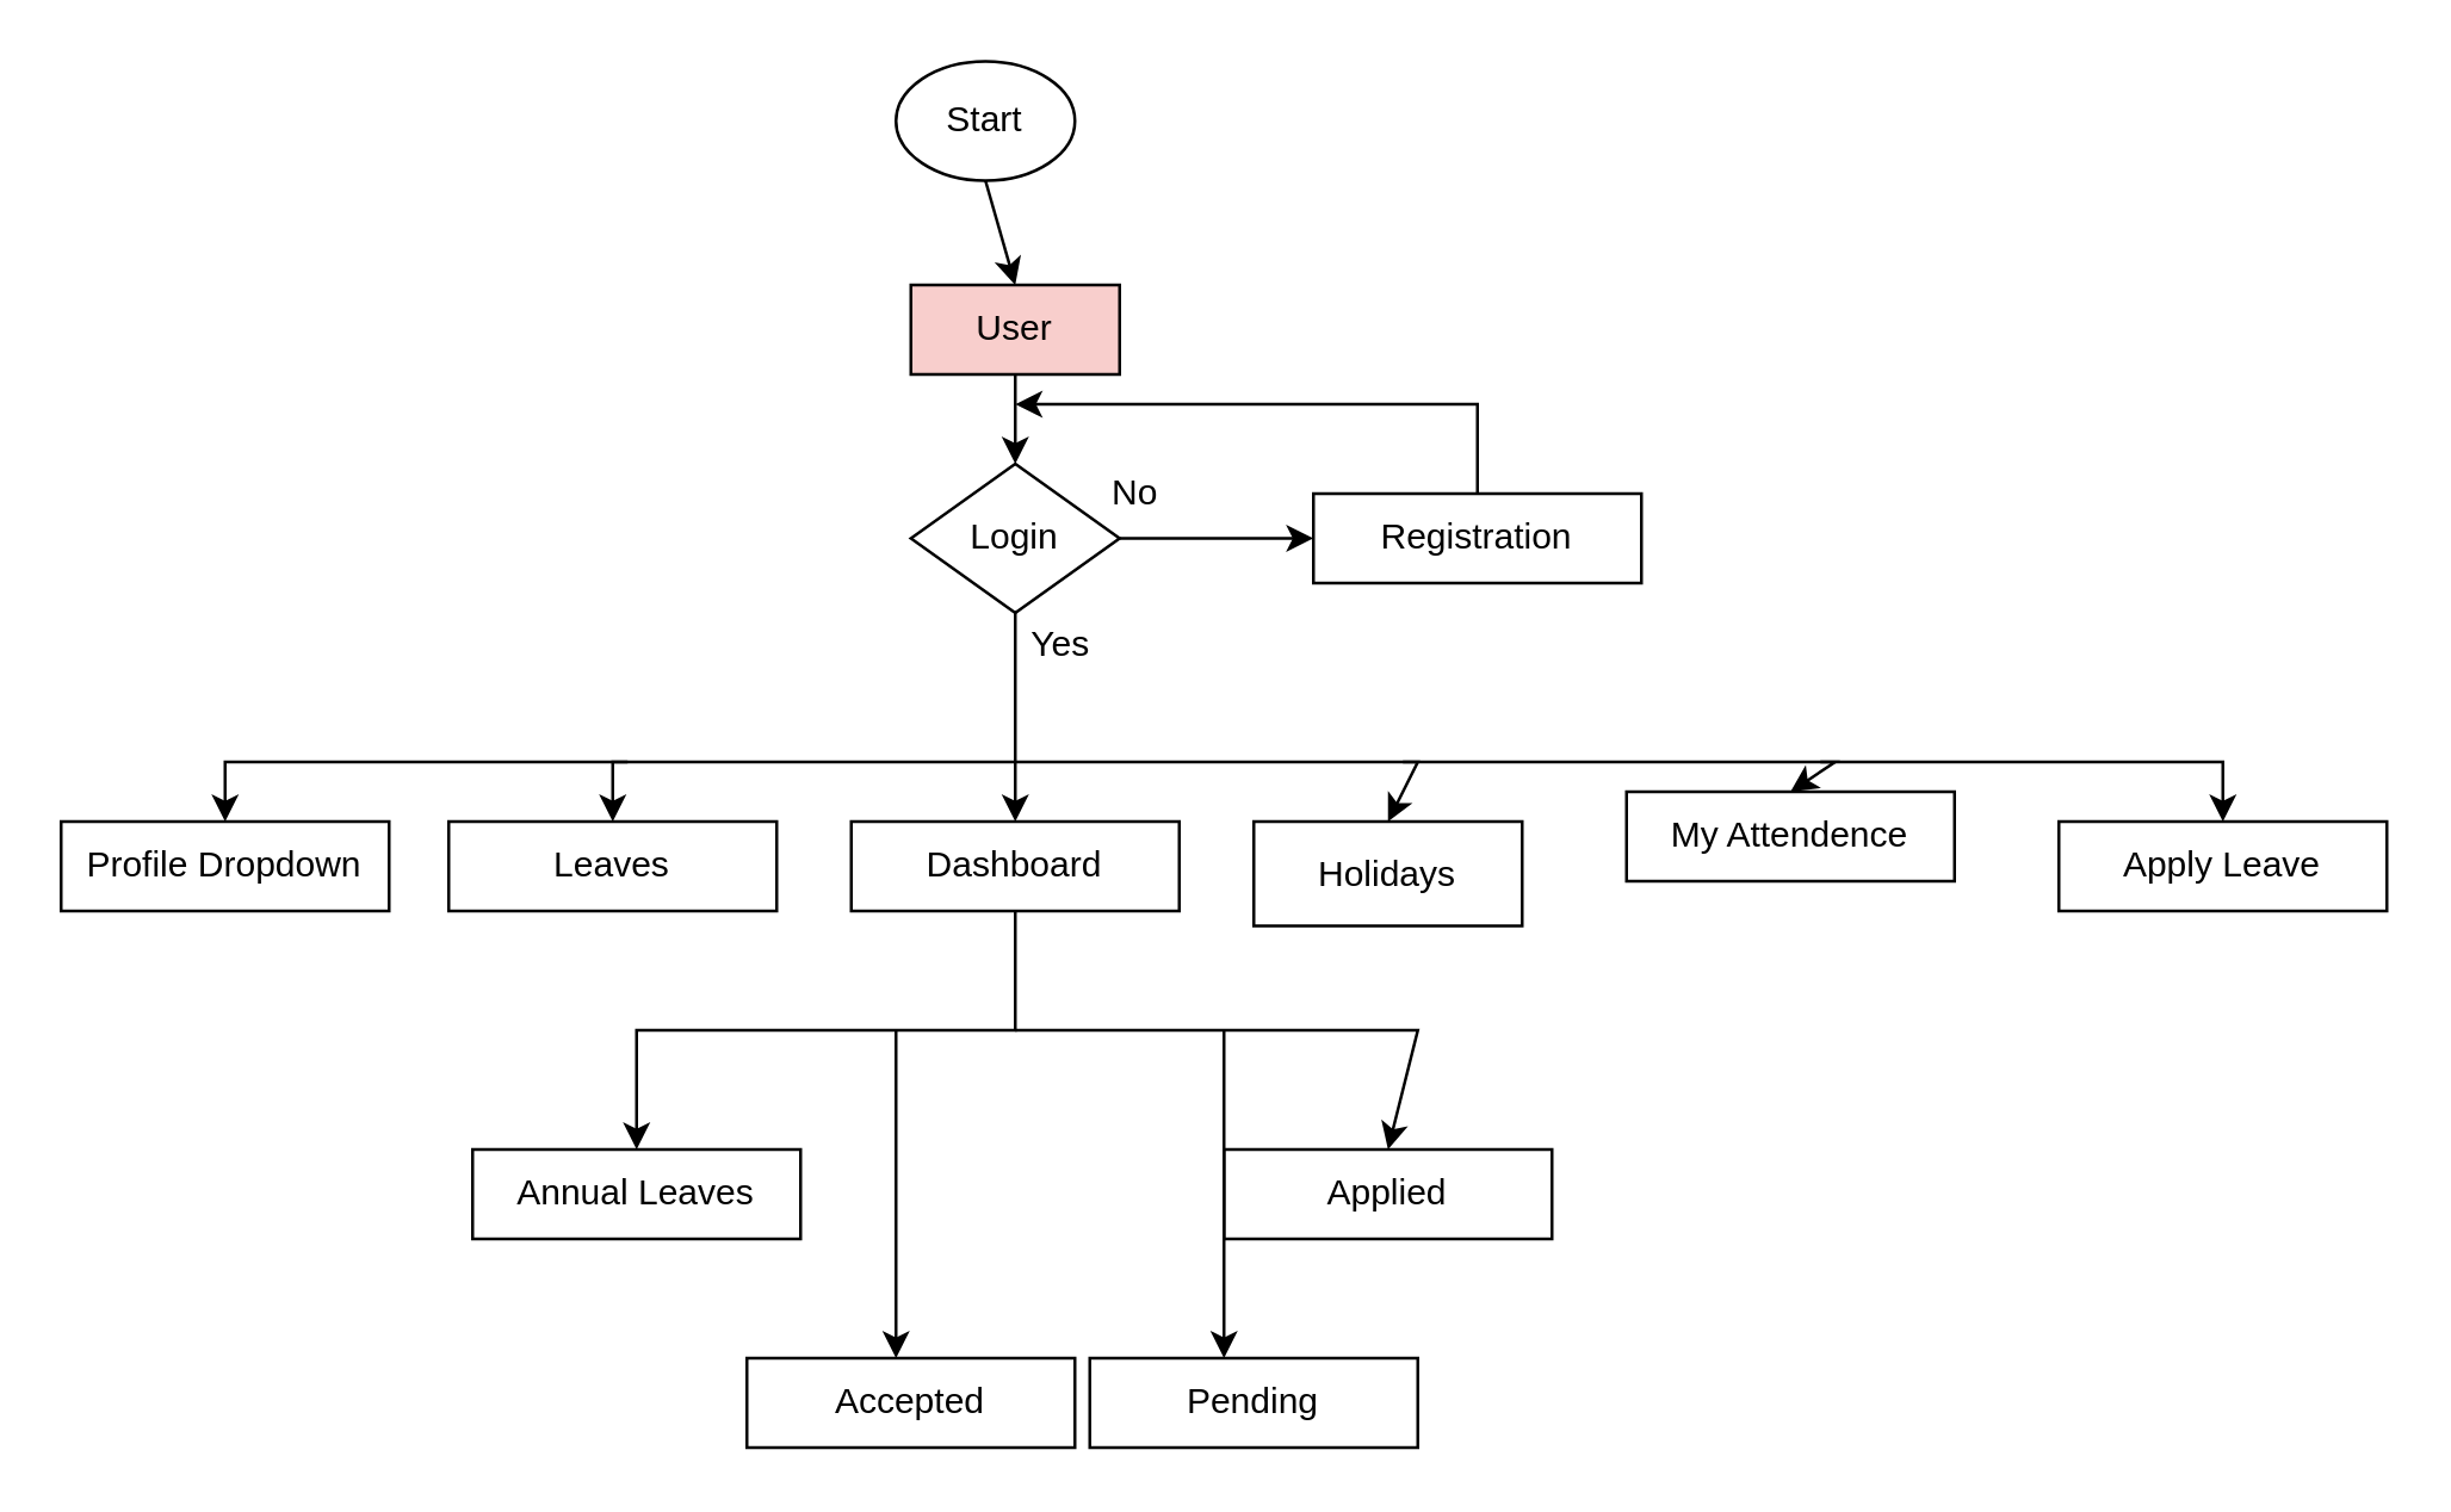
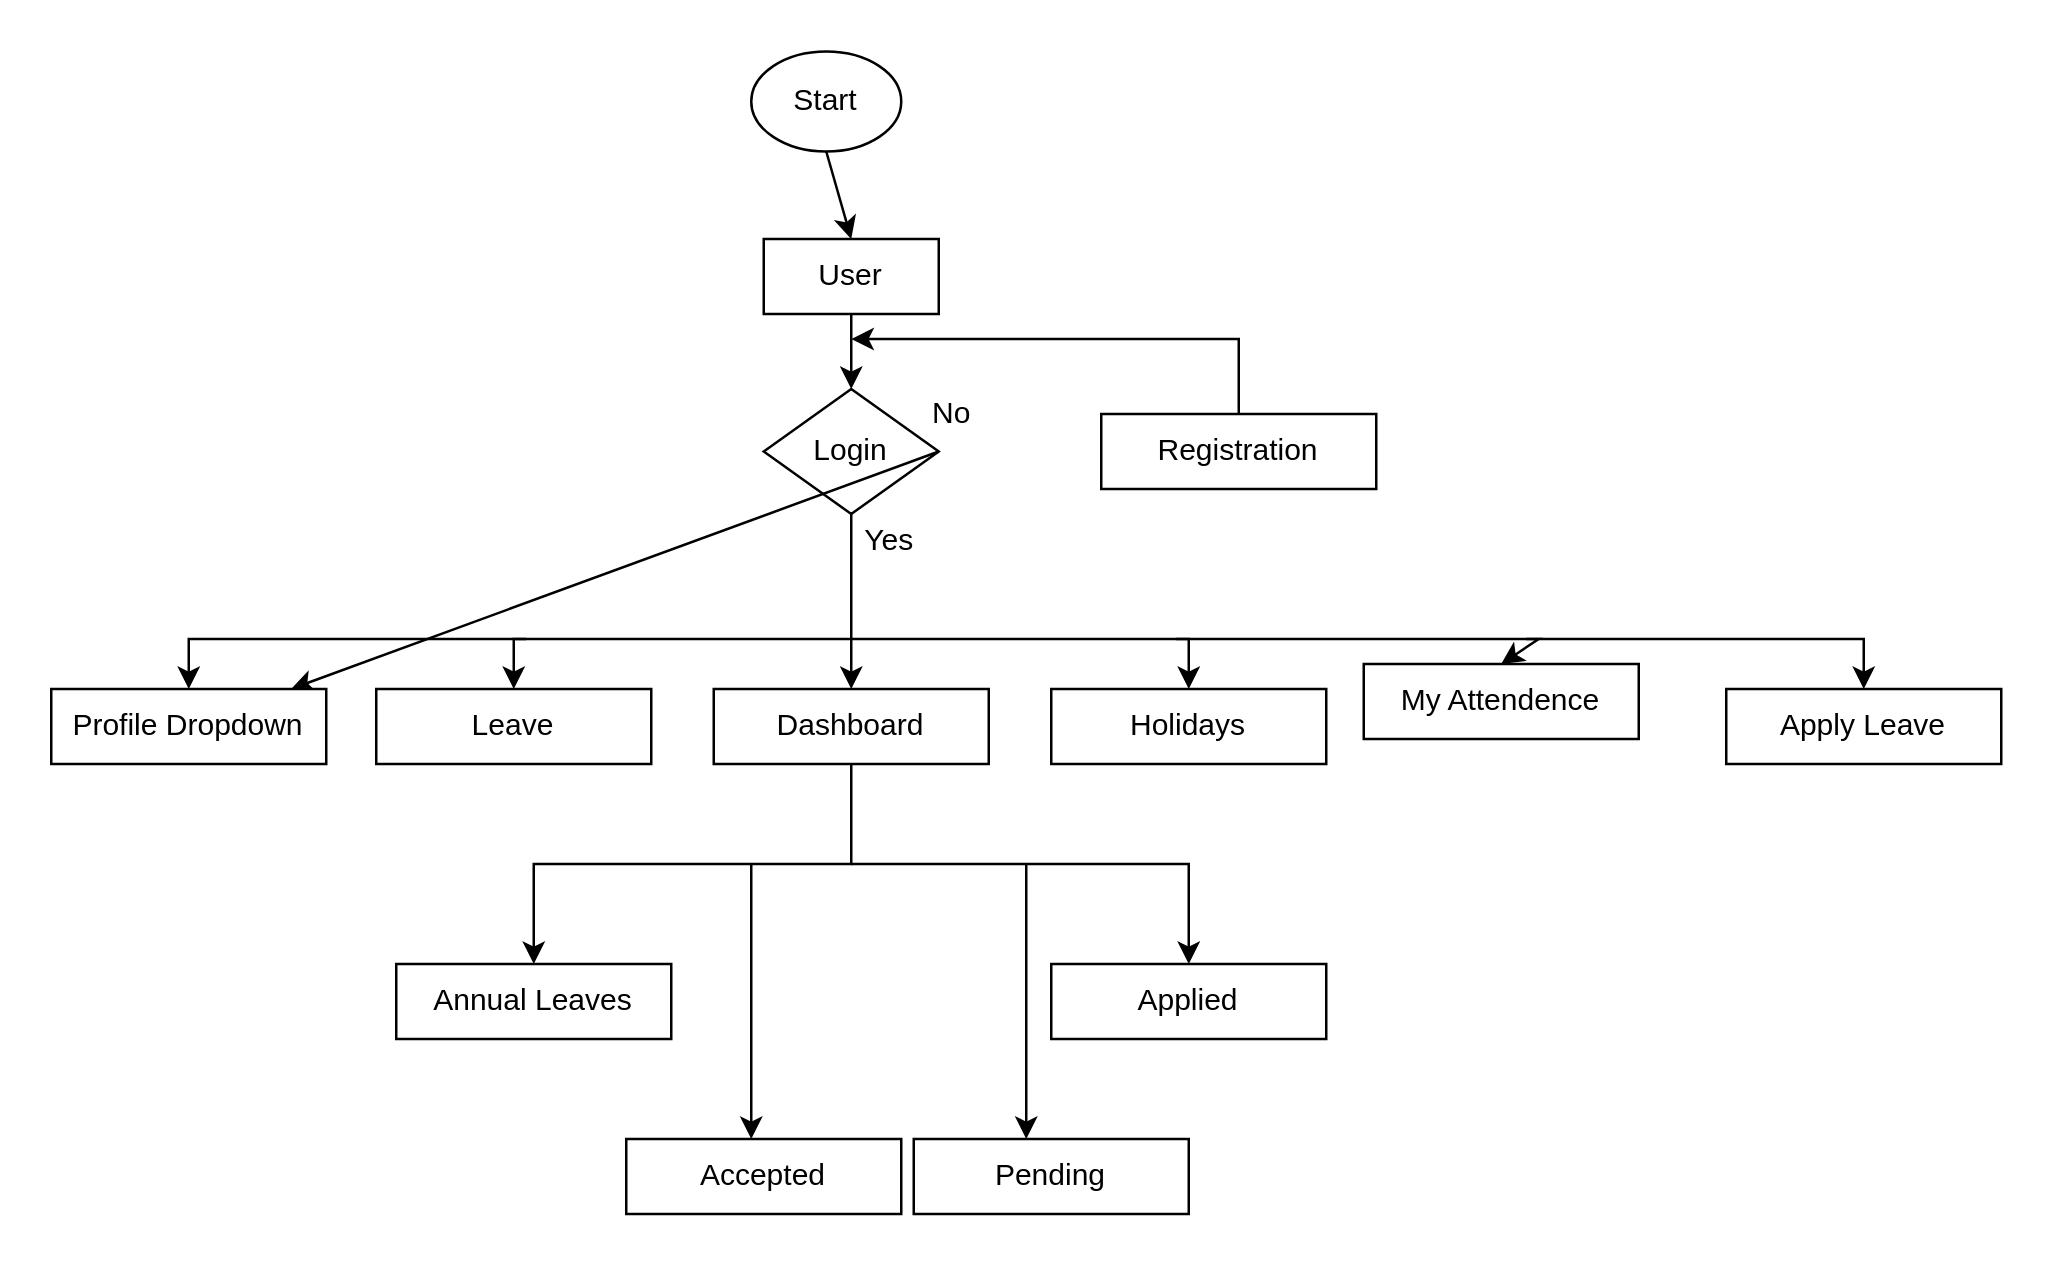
  <mxCell id="0" />
  <mxCell id="1" parent="0" />
  <mxCell id="2" value="Start" style="ellipse;whiteSpace=wrap;html=1;" vertex="1" parent="1"><mxGeometry x="300" y="20" width="60" height="40" as="geometry" /></mxCell>
- <mxCell id="3" value="User" style="rounded=0;whiteSpace=wrap;html=1;fillColor=#f8cecc;" vertex="1" parent="1"><mxGeometry x="305" y="95" width="70" height="30" as="geometry" /></mxCell>
+ <mxCell id="3" value="User" style="rounded=0;whiteSpace=wrap;html=1;" vertex="1" parent="1"><mxGeometry x="305" y="95" width="70" height="30" as="geometry" /></mxCell>
  <mxCell id="4" value="Login" style="rhombus;whiteSpace=wrap;html=1;" vertex="1" parent="1"><mxGeometry x="305" y="155" width="70" height="50" as="geometry" /></mxCell>
  <mxCell id="5" value="" style="endArrow=classic;html=1;rounded=0;exitX=0.5;exitY=1;exitDx=0;exitDy=0;entryX=0.5;entryY=0;entryDx=0;entryDy=0;" edge="1" parent="1" source="2" target="3"><mxGeometry width="50" height="50" relative="1" as="geometry"><mxPoint x="380" y="315" as="sourcePoint" /><mxPoint x="430" y="265" as="targetPoint" /></mxGeometry></mxCell>
  <mxCell id="6" value="" style="endArrow=classic;html=1;rounded=0;exitX=0.5;exitY=1;exitDx=0;exitDy=0;" edge="1" parent="1" source="3"><mxGeometry width="50" height="50" relative="1" as="geometry"><mxPoint x="340" y="135" as="sourcePoint" /><mxPoint x="340" y="155" as="targetPoint" /></mxGeometry></mxCell>
  <mxCell id="7" value="Dashboard" style="rounded=0;whiteSpace=wrap;html=1;" vertex="1" parent="1"><mxGeometry x="285" y="275" width="110" height="30" as="geometry" /></mxCell>
  <mxCell id="8" value="" style="endArrow=classic;html=1;rounded=0;exitX=0.5;exitY=1;exitDx=0;exitDy=0;entryX=0.5;entryY=0;entryDx=0;entryDy=0;" edge="1" parent="1" source="4" target="7"><mxGeometry width="50" height="50" relative="1" as="geometry"><mxPoint x="380" y="315" as="sourcePoint" /><mxPoint x="430" y="265" as="targetPoint" /></mxGeometry></mxCell>
  <mxCell id="9" value="Yes" style="text;html=1;align=center;verticalAlign=middle;resizable=0;points=[];autosize=1;strokeColor=none;fillColor=none;" vertex="1" parent="1"><mxGeometry x="335" y="201" width="40" height="30" as="geometry" /></mxCell>
  <mxCell id="10" value="Registration" style="rounded=0;whiteSpace=wrap;html=1;" vertex="1" parent="1"><mxGeometry x="440" y="165" width="110" height="30" as="geometry" /></mxCell>
- <mxCell id="11" value="" style="endArrow=classic;html=1;rounded=0;exitX=1;exitY=0.5;exitDx=0;exitDy=0;entryX=0;entryY=0.5;entryDx=0;entryDy=0;" edge="1" parent="1" source="4" target="10"><mxGeometry width="50" height="50" relative="1" as="geometry"><mxPoint x="380" y="315" as="sourcePoint" /><mxPoint x="430" y="265" as="targetPoint" /></mxGeometry></mxCell>
+ <mxCell id="11" value="" style="endArrow=classic;html=1;rounded=0;exitX=1;exitY=0.5;exitDx=0;exitDy=0;" edge="1" parent="1" source="4" target="28"><mxGeometry width="50" height="50" relative="1" as="geometry"><mxPoint x="380" y="315" as="sourcePoint" /><mxPoint x="430" y="265" as="targetPoint" /></mxGeometry></mxCell>
  <mxCell id="12" value="" style="endArrow=classic;html=1;rounded=0;exitX=0.5;exitY=0;exitDx=0;exitDy=0;" edge="1" parent="1" source="10"><mxGeometry width="50" height="50" relative="1" as="geometry"><mxPoint x="380" y="315" as="sourcePoint" /><mxPoint x="340" y="135" as="targetPoint" /><Array as="points"><mxPoint x="495" y="135" /></Array></mxGeometry></mxCell>
  <mxCell id="13" value="No" style="text;html=1;align=center;verticalAlign=middle;resizable=0;points=[];autosize=1;strokeColor=none;fillColor=none;" vertex="1" parent="1"><mxGeometry x="360" y="150" width="40" height="30" as="geometry" /></mxCell>
- <mxCell id="14" value="Leaves" style="rounded=0;whiteSpace=wrap;html=1;" vertex="1" parent="1"><mxGeometry x="150" y="275" width="110" height="30" as="geometry" /></mxCell>
- <mxCell id="15" value="Holidays" style="rounded=0;whiteSpace=wrap;html=1;" vertex="1" parent="1"><mxGeometry x="420" y="275" width="90" height="35" as="geometry" /></mxCell>
+ <mxCell id="14" value="Leave" style="rounded=0;whiteSpace=wrap;html=1;" vertex="1" parent="1"><mxGeometry x="150" y="275" width="110" height="30" as="geometry" /></mxCell>
+ <mxCell id="15" value="Holidays" style="rounded=0;whiteSpace=wrap;html=1;" vertex="1" parent="1"><mxGeometry x="420" y="275" width="110" height="30" as="geometry" /></mxCell>
  <mxCell id="16" value="My Attendence" style="rounded=0;whiteSpace=wrap;html=1;" vertex="1" parent="1"><mxGeometry x="545" y="265" width="110" height="30" as="geometry" /></mxCell>
  <mxCell id="17" value="" style="endArrow=classic;html=1;rounded=0;entryX=0.5;entryY=0;entryDx=0;entryDy=0;" edge="1" parent="1" target="14"><mxGeometry width="50" height="50" relative="1" as="geometry"><mxPoint x="340" y="255" as="sourcePoint" /><mxPoint x="430" y="265" as="targetPoint" /><Array as="points"><mxPoint x="205" y="255" /></Array></mxGeometry></mxCell>
  <mxCell id="18" value="" style="endArrow=classic;html=1;rounded=0;entryX=0.5;entryY=0;entryDx=0;entryDy=0;" edge="1" parent="1" target="15"><mxGeometry width="50" height="50" relative="1" as="geometry"><mxPoint x="340" y="255" as="sourcePoint" /><mxPoint x="430" y="265" as="targetPoint" /><Array as="points"><mxPoint x="475" y="255" /></Array></mxGeometry></mxCell>
  <mxCell id="19" value="" style="endArrow=classic;html=1;rounded=0;entryX=0.5;entryY=0;entryDx=0;entryDy=0;" edge="1" parent="1" target="16"><mxGeometry width="50" height="50" relative="1" as="geometry"><mxPoint x="470" y="255" as="sourcePoint" /><mxPoint x="430" y="265" as="targetPoint" /><Array as="points"><mxPoint x="615" y="255" /></Array></mxGeometry></mxCell>
  <mxCell id="20" value="Annual Leaves" style="rounded=0;whiteSpace=wrap;html=1;" vertex="1" parent="1"><mxGeometry x="158" y="385" width="110" height="30" as="geometry" /></mxCell>
  <mxCell id="21" value="Pending" style="rounded=0;whiteSpace=wrap;html=1;" vertex="1" parent="1"><mxGeometry x="365" y="455" width="110" height="30" as="geometry" /></mxCell>
- <mxCell id="22" value="Applied" style="rounded=0;whiteSpace=wrap;html=1;" vertex="1" parent="1"><mxGeometry x="410" y="385" width="110" height="30" as="geometry" /></mxCell>
+ <mxCell id="22" value="Applied" style="rounded=0;whiteSpace=wrap;html=1;" vertex="1" parent="1"><mxGeometry x="420" y="385" width="110" height="30" as="geometry" /></mxCell>
  <mxCell id="23" value="Accepted" style="rounded=0;whiteSpace=wrap;html=1;" vertex="1" parent="1"><mxGeometry x="250" y="455" width="110" height="30" as="geometry" /></mxCell>
  <mxCell id="24" value="" style="endArrow=classic;html=1;rounded=0;exitX=0.5;exitY=1;exitDx=0;exitDy=0;entryX=0.5;entryY=0;entryDx=0;entryDy=0;" edge="1" parent="1" source="7" target="20"><mxGeometry width="50" height="50" relative="1" as="geometry"><mxPoint x="380" y="315" as="sourcePoint" /><mxPoint x="430" y="265" as="targetPoint" /><Array as="points"><mxPoint x="340" y="345" /><mxPoint x="213" y="345" /></Array></mxGeometry></mxCell>
  <mxCell id="25" value="" style="endArrow=classic;html=1;rounded=0;entryX=0.5;entryY=0;entryDx=0;entryDy=0;" edge="1" parent="1" target="22"><mxGeometry width="50" height="50" relative="1" as="geometry"><mxPoint x="340" y="345" as="sourcePoint" /><mxPoint x="460" y="375" as="targetPoint" /><Array as="points"><mxPoint x="475" y="345" /></Array></mxGeometry></mxCell>
  <mxCell id="26" value="" style="endArrow=classic;html=1;rounded=0;" edge="1" parent="1"><mxGeometry width="50" height="50" relative="1" as="geometry"><mxPoint x="300" y="345" as="sourcePoint" /><mxPoint x="300" y="455" as="targetPoint" /><Array as="points"><mxPoint x="300" y="395" /></Array></mxGeometry></mxCell>
  <mxCell id="27" value="" style="endArrow=classic;html=1;rounded=0;" edge="1" parent="1"><mxGeometry width="50" height="50" relative="1" as="geometry"><mxPoint x="410" y="345" as="sourcePoint" /><mxPoint x="410" y="455" as="targetPoint" /></mxGeometry></mxCell>
  <mxCell id="28" value="Profile Dropdown" style="rounded=0;whiteSpace=wrap;html=1;" vertex="1" parent="1"><mxGeometry x="20" y="275" width="110" height="30" as="geometry" /></mxCell>
  <mxCell id="29" value="" style="endArrow=classic;html=1;rounded=0;entryX=0.5;entryY=0;entryDx=0;entryDy=0;" edge="1" parent="1" target="28"><mxGeometry width="50" height="50" relative="1" as="geometry"><mxPoint x="210" y="255" as="sourcePoint" /><mxPoint x="430" y="265" as="targetPoint" /><Array as="points"><mxPoint x="75" y="255" /></Array></mxGeometry></mxCell>
  <mxCell id="30" value="Apply Leave" style="rounded=0;whiteSpace=wrap;html=1;" vertex="1" parent="1"><mxGeometry x="690" y="275" width="110" height="30" as="geometry" /></mxCell>
  <mxCell id="31" value="" style="endArrow=classic;html=1;rounded=0;entryX=0.5;entryY=0;entryDx=0;entryDy=0;" edge="1" parent="1" target="30"><mxGeometry width="50" height="50" relative="1" as="geometry"><mxPoint x="610" y="255" as="sourcePoint" /><mxPoint x="430" y="435" as="targetPoint" /><Array as="points"><mxPoint x="745" y="255" /></Array></mxGeometry></mxCell>
